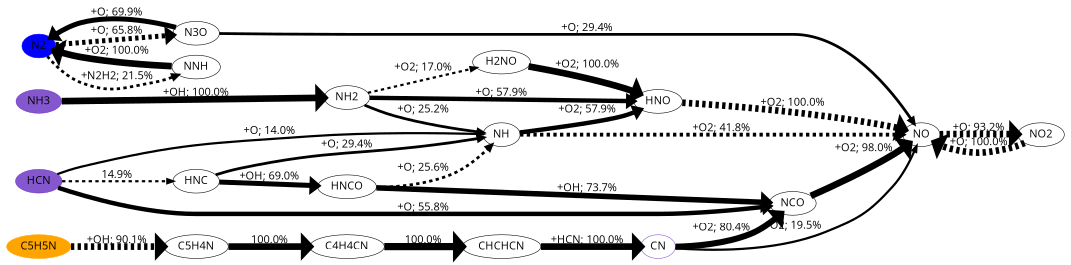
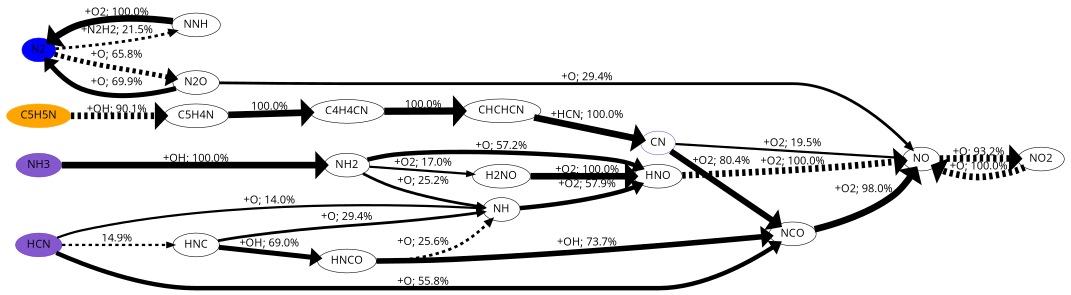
  digraph {
    b="0,0,1558,558"
    fontname="Open Sans"
    rankdir=LR
    node [fontname="Open Sans" fontsize=20]
    edge [fontcolor=black fontname="Open Sans" fontsize=20 penwidth=12 style=bold]
    NH3 [color="#500dbab1" fillcolor="#500dbab1" style=filled]
    N2 [color=blue fillcolor=blue style=filled]
    C5H5N [color=orange fillcolor=orange style=filled]
    HCN [color="#500dbab1" fillcolor="#500dbab1" style=filled]
    NH2
    NNH
-   N2O [label=N3O]
+   N2O
    C5H4N
    NH
    HNC
    NCO
    NO
    NO2
    HNO
    H2NO
    C4H4CN
    CHCHCN
    HNCO
    CN [color="#500dbab1"]
    subgraph sub_1 {
      rank=source
      NH3
      N2
      C5H5N
      HCN
    }
    NH3 -> NH2 [label="+OH; 100.0%" style=solid]
    N2 -> NNH [label="+N2H2; 21.5%" penwidth=5 style=dashed]
    N2 -> N2O [label="+O; 65.8%" penwidth=9 style=dashed]
    C5H5N -> C5H4N [label="+OH; 90.1%" style=dashed]
    HCN -> NH [label="+O; 14.0%" penwidth=4 style=solid]
    HCN -> HNC [label="14.9%" penwidth=4 style=dashed]
    HCN -> NCO [label="+O; 55.8%" penwidth=8 style=solid]
    NH2 -> NH [label="+O; 25.2%" penwidth=5]
-   NH2 -> HNO [label="+O; 57.9%" penwidth=8]
-   NH2 -> H2NO [label="+O2; 17.0%" penwidth=4 style=dashed]
+   NH2 -> HNO [label="+O; 57.2%" penwidth=8]
+   NH2 -> H2NO [label="+O2; 17.0%" penwidth=4]
    NNH -> N2 [label="+O2; 100.0%" style=solid]
    N2O -> N2 [label="+O; 69.9%" penwidth=9]
    N2O -> NO [label="+O; 29.4%" penwidth=5]
    C5H4N -> C4H4CN [label="100.0%"]
-   NH -> NO [label="+O2; 41.8%" penwidth=7 style=dashed]
    NH -> HNO [label="+O2; 57.9%" penwidth=8]
    HNC -> NH [label="+O; 29.4%" penwidth=5]
    HNC -> HNCO [label="+OH; 69.0%" penwidth=9]
    NCO -> NO [label="+O2; 98.0%"]
    NO -> NO2 [label="+O; 93.2%" style=dashed]
    NO2 -> NO [label="+O; 100.0%" style=dashed]
    HNO -> NO [label="+O2; 100.0%" style=dashed]
    H2NO -> HNO [label="+O2; 100.0%"]
    C4H4CN -> CHCHCN [label="100.0%" penwidth=13]
    CHCHCN -> CN [label="+HCN; 100.0%" style=solid]
    HNCO -> NH [label="+O; 25.6%" penwidth=5 style=dashed]
    HNCO -> NCO [label="+OH; 73.7%" penwidth=10 style=solid]
    CN -> NCO [label="+O2; 80.4%" penwidth=11 style=solid]
    CN -> NO [label="+O2; 19.5%" penwidth=4]
  }
